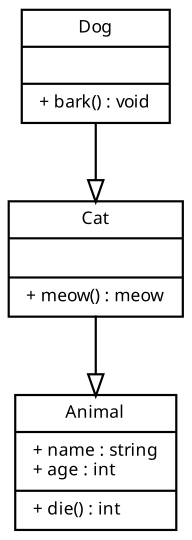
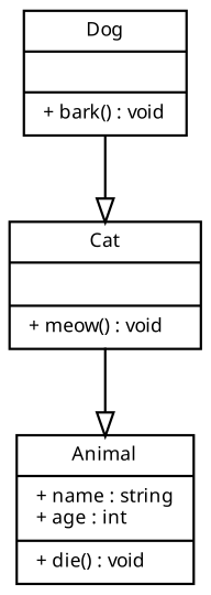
  digraph {
    fontname="Time-Roman"
    fontsize=8
    node [fontname="Time-Roman" fontsize=8 shape=record]
    edge [arrowhead=empty fontname="Time-Roman" fontsize=8]
-   n1 [label="{Animal|+ name : string\l+ age : int\l|+ die() : int\l}"]
+   n1 [label="{Animal|+ name : string\l+ age : int\l|+ die() : void\l}"]
    n2 [label="{Dog||+ bark() : void\l}"]
-   n3 [label="{Cat||+ meow() : meow\l}"]
+   n3 [label="{Cat||+ meow() : void\l}"]
    n2 -> n3
    n3 -> n1
  }
